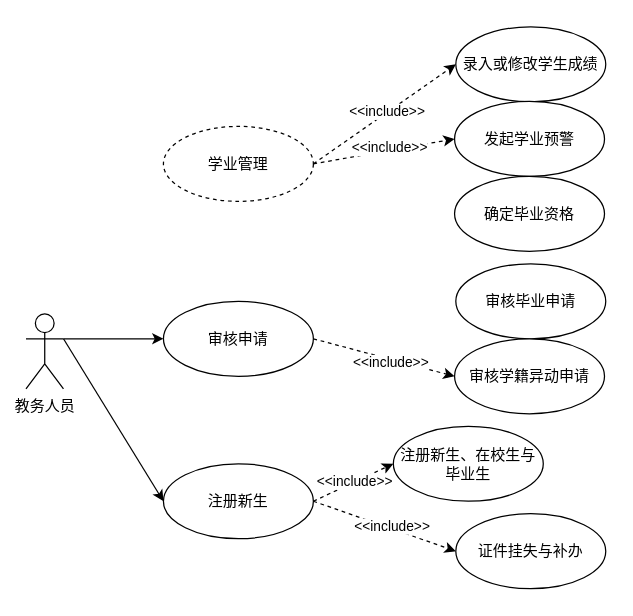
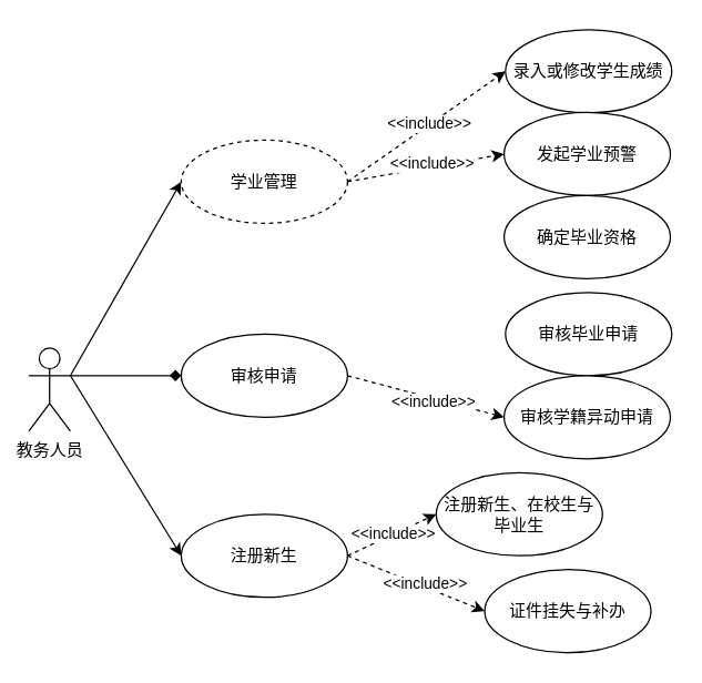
  <mxCell id="0" />
  <mxCell id="1" parent="0" />
  <mxCell id="2" value="&lt;div&gt;&lt;br&gt;&lt;/div&gt;" style="edgeLabel;html=1;align=center;verticalAlign=middle;resizable=0;points=[];" vertex="1" connectable="0" parent="1"><mxGeometry x="320.772" y="20.995" as="geometry"><mxPoint x="-8" y="57" as="offset" /></mxGeometry></mxCell>
- <mxCell id="3" style="rounded=0;orthogonalLoop=1;jettySize=auto;html=1;exitX=1;exitY=0.333;exitDx=0;exitDy=0;exitPerimeter=0;entryX=0;entryY=0.5;entryDx=0;entryDy=0;" edge="1" parent="1" source="6" target="18"><mxGeometry relative="1" as="geometry" /></mxCell>
+ <mxCell id="3" style="rounded=0;orthogonalLoop=1;jettySize=auto;html=1;exitX=1;exitY=0.333;exitDx=0;exitDy=0;exitPerimeter=0;entryX=0;entryY=0.5;entryDx=0;entryDy=0;endArrow=diamond;" edge="1" parent="1" source="6" target="18"><mxGeometry relative="1" as="geometry" /></mxCell>
+ <mxCell id="4" style="rounded=0;orthogonalLoop=1;jettySize=auto;html=1;exitX=1;exitY=0.333;exitDx=0;exitDy=0;exitPerimeter=0;entryX=0;entryY=0.5;entryDx=0;entryDy=0;" edge="1" parent="1" source="6" target="14"><mxGeometry relative="1" as="geometry" /></mxCell>
  <mxCell id="5" style="rounded=0;orthogonalLoop=1;jettySize=auto;html=1;exitX=1;exitY=0.333;exitDx=0;exitDy=0;exitPerimeter=0;entryX=0;entryY=0.5;entryDx=0;entryDy=0;" edge="1" parent="1" source="6" target="26"><mxGeometry relative="1" as="geometry" /></mxCell>
  <mxCell id="6" value="教务人员" style="shape=umlActor;verticalLabelPosition=bottom;verticalAlign=top;html=1;outlineConnect=0;" vertex="1" parent="1"><mxGeometry x="20" y="250.66" width="30" height="60" as="geometry" /></mxCell>
  <mxCell id="7" value="录入或修改学生成绩" style="ellipse;whiteSpace=wrap;html=1;" vertex="1" parent="1"><mxGeometry x="364" y="21" width="120" height="60" as="geometry" /></mxCell>
  <mxCell id="8" style="rounded=0;orthogonalLoop=1;jettySize=auto;html=1;exitX=1;exitY=0.5;exitDx=0;exitDy=0;entryX=0;entryY=0.5;entryDx=0;entryDy=0;dashed=1;" edge="1" parent="1" source="14" target="7"><mxGeometry relative="1" as="geometry" /></mxCell>
  <mxCell id="9" value="&lt;span style=&quot;color: rgba(0, 0, 0, 0); font-family: monospace; font-size: 0px; text-align: start; background-color: rgb(251, 251, 251);&quot;&gt;%3CmxGraphModel%3E%3Croot%3E%3CmxCell%20id%3D%220%22%2F%3E%3CmxCell%20id%3D%221%22%20parent%3D%220%22%2F%3E%3CmxCell%20id%3D%222%22%20value%3D%22%26amp%3Blt%3B%26amp%3Blt%3Binclude%26amp%3Bgt%3B%26amp%3Bgt%3B%22%20style%3D%22text%3Bhtml%3D1%3Balign%3Dcenter%3BverticalAlign%3Dmiddle%3Bresizable%3D0%3Bpoints%3D%5B%5D%3Bautosize%3D1%3BstrokeColor%3Dnone%3BfillColor%3Dnone%3B%22%20vertex%3D%221%22%20parent%3D%221%22%3E%3CmxGeometry%20x%3D%22595%22%20y%3D%22408%22%20width%3D%2290%22%20height%3D%2230%22%20as%3D%22geometry%22%2F%3E%3C%2FmxCell%3E%3C%2Froot%3E%3C%2FmxGraphModel%3E&lt;/span&gt;" style="edgeLabel;html=1;align=center;verticalAlign=middle;resizable=0;points=[];" vertex="1" connectable="0" parent="8"><mxGeometry x="0.117" y="-2" relative="1" as="geometry"><mxPoint as="offset" /></mxGeometry></mxCell>
  <mxCell id="10" value="&amp;lt;&amp;lt;include&amp;gt;&amp;gt;" style="edgeLabel;html=1;align=center;verticalAlign=middle;resizable=0;points=[];" vertex="1" connectable="0" parent="8"><mxGeometry x="0.039" y="1" relative="1" as="geometry"><mxPoint as="offset" /></mxGeometry></mxCell>
  <mxCell id="11" style="rounded=0;orthogonalLoop=1;jettySize=auto;html=1;exitX=1;exitY=0.5;exitDx=0;exitDy=0;entryX=0;entryY=0.5;entryDx=0;entryDy=0;dashed=1;" edge="1" parent="1" source="14" target="15"><mxGeometry relative="1" as="geometry" /></mxCell>
  <mxCell id="12" value="&lt;span style=&quot;color: rgba(0, 0, 0, 0); font-family: monospace; font-size: 0px; text-align: start; background-color: rgb(251, 251, 251);&quot;&gt;%3CmxGraphModel%3E%3Croot%3E%3CmxCell%20id%3D%220%22%2F%3E%3CmxCell%20id%3D%221%22%20parent%3D%220%22%2F%3E%3CmxCell%20id%3D%222%22%20value%3D%22%26%2310%3B%26lt%3Bspan%20style%3D%26quot%3Bcolor%3A%20rgb(0%2C%200%2C%200)%3B%20font-family%3A%20Helvetica%3B%20font-size%3A%2012px%3B%20font-style%3A%20normal%3B%20font-variant-ligatures%3A%20normal%3B%20font-variant-caps%3A%20normal%3B%20font-weight%3A%20400%3B%20letter-spacing%3A%20normal%3B%20orphans%3A%202%3B%20text-align%3A%20center%3B%20text-indent%3A%200px%3B%20text-transform%3A%20none%3B%20widows%3A%202%3B%20word-spacing%3A%200px%3B%20-webkit-text-stroke-width%3A%200px%3B%20white-space%3A%20nowrap%3B%20background-color%3A%20rgb(251%2C%20251%2C%20251)%3B%20text-decoration-thickness%3A%20initial%3B%20text-decoration-style%3A%20initial%3B%20text-decoration-color%3A%20initial%3B%20display%3A%20inline%20!important%3B%20float%3A%20none%3B%26quot%3B%26gt%3B%26amp%3Blt%3B%26amp%3Blt%3Binclude%26amp%3Bgt%3B%26amp%3Bgt%3B%26lt%3B%2Fspan%26gt%3B%26%2310%3B%26%2310%3B%22%20style%3D%22edgeLabel%3Bhtml%3D1%3Balign%3Dcenter%3BverticalAlign%3Dmiddle%3Bresizable%3D0%3Bpoints%3D%5B%5D%3B%22%20vertex%3D%221%22%20connectable%3D%220%22%20parent%3D%221%22%3E%3CmxGeometry%20x%3D%22360.772%22%20y%3D%2290.335%22%20as%3D%22geometry%22%2F%3E%3C%2FmxCell%3E%3C%2Froot%3E%3C%2FmxGraphModel%3E&amp;lt;&amp;lt;&lt;/span&gt;" style="edgeLabel;html=1;align=center;verticalAlign=middle;resizable=0;points=[];" vertex="1" connectable="0" parent="11"><mxGeometry x="0.175" y="1" relative="1" as="geometry"><mxPoint as="offset" /></mxGeometry></mxCell>
  <mxCell id="13" value="&amp;lt;&amp;lt;include&amp;gt;&amp;gt;" style="edgeLabel;html=1;align=center;verticalAlign=middle;resizable=0;points=[];" vertex="1" connectable="0" parent="11"><mxGeometry x="0.076" y="2" relative="1" as="geometry"><mxPoint as="offset" /></mxGeometry></mxCell>
  <mxCell id="14" value="学业管理" style="ellipse;whiteSpace=wrap;html=1;dashed=1;" vertex="1" parent="1"><mxGeometry x="130" y="100.66" width="120" height="60" as="geometry" /></mxCell>
  <mxCell id="15" value="发起学业预警" style="ellipse;whiteSpace=wrap;html=1;" vertex="1" parent="1"><mxGeometry x="363" y="80.66" width="120" height="60" as="geometry" /></mxCell>
  <mxCell id="16" style="rounded=0;orthogonalLoop=1;jettySize=auto;html=1;exitX=1;exitY=0.5;exitDx=0;exitDy=0;entryX=0;entryY=0.5;entryDx=0;entryDy=0;dashed=1;" edge="1" parent="1" source="18" target="21"><mxGeometry relative="1" as="geometry" /></mxCell>
  <mxCell id="17" value="&amp;lt;&amp;lt;include&amp;gt;&amp;gt;" style="edgeLabel;html=1;align=center;verticalAlign=middle;resizable=0;points=[];" vertex="1" connectable="0" parent="16"><mxGeometry x="0.094" y="-2" relative="1" as="geometry"><mxPoint as="offset" /></mxGeometry></mxCell>
  <mxCell id="18" value="审核申请" style="ellipse;whiteSpace=wrap;html=1;" vertex="1" parent="1"><mxGeometry x="130" y="240.66" width="120" height="60" as="geometry" /></mxCell>
  <mxCell id="19" value="审核毕业申请" style="ellipse;whiteSpace=wrap;html=1;" vertex="1" parent="1"><mxGeometry x="364" y="210.66" width="120" height="60" as="geometry" /></mxCell>
  <mxCell id="20" value="确定毕业资格" style="ellipse;whiteSpace=wrap;html=1;" vertex="1" parent="1"><mxGeometry x="363" y="140.66" width="120" height="60" as="geometry" /></mxCell>
  <mxCell id="21" value="审核学籍异动申请" style="ellipse;whiteSpace=wrap;html=1;" vertex="1" parent="1"><mxGeometry x="363" y="270.66" width="120" height="60" as="geometry" /></mxCell>
  <mxCell id="22" style="rounded=0;orthogonalLoop=1;jettySize=auto;html=1;exitX=1;exitY=0.5;exitDx=0;exitDy=0;entryX=0;entryY=0.5;entryDx=0;entryDy=0;dashed=1;" edge="1" parent="1" source="26" target="27"><mxGeometry relative="1" as="geometry" /></mxCell>
  <mxCell id="23" value="&amp;lt;&amp;lt;include&amp;gt;&amp;gt;" style="edgeLabel;html=1;align=center;verticalAlign=middle;resizable=0;points=[];" vertex="1" connectable="0" parent="22"><mxGeometry x="0.032" y="1" relative="1" as="geometry"><mxPoint as="offset" /></mxGeometry></mxCell>
  <mxCell id="24" style="rounded=0;orthogonalLoop=1;jettySize=auto;html=1;exitX=1;exitY=0.5;exitDx=0;exitDy=0;entryX=0;entryY=0.5;entryDx=0;entryDy=0;dashed=1;" edge="1" parent="1" source="26" target="28"><mxGeometry relative="1" as="geometry" /></mxCell>
  <mxCell id="25" value="&amp;lt;&amp;lt;include&amp;gt;&amp;gt;" style="edgeLabel;html=1;align=center;verticalAlign=middle;resizable=0;points=[];" vertex="1" connectable="0" parent="24"><mxGeometry x="0.099" y="2" relative="1" as="geometry"><mxPoint as="offset" /></mxGeometry></mxCell>
  <mxCell id="26" value="注册新生" style="ellipse;whiteSpace=wrap;html=1;" vertex="1" parent="1"><mxGeometry x="130" y="370.66" width="120" height="60" as="geometry" /></mxCell>
  <mxCell id="27" value="注册新生、在校生与毕业生" style="ellipse;whiteSpace=wrap;html=1;" vertex="1" parent="1"><mxGeometry x="314" y="340.66" width="120" height="60" as="geometry" /></mxCell>
- <mxCell id="28" value="证件挂失与补办" style="ellipse;whiteSpace=wrap;html=1;" vertex="1" parent="1"><mxGeometry x="364" y="410.66" width="120" height="60" as="geometry" /></mxCell>
+ <mxCell id="28" value="证件挂失与补办" style="ellipse;whiteSpace=wrap;html=1;" vertex="1" parent="1"><mxGeometry x="349" y="410.66" width="120" height="60" as="geometry" /></mxCell>
